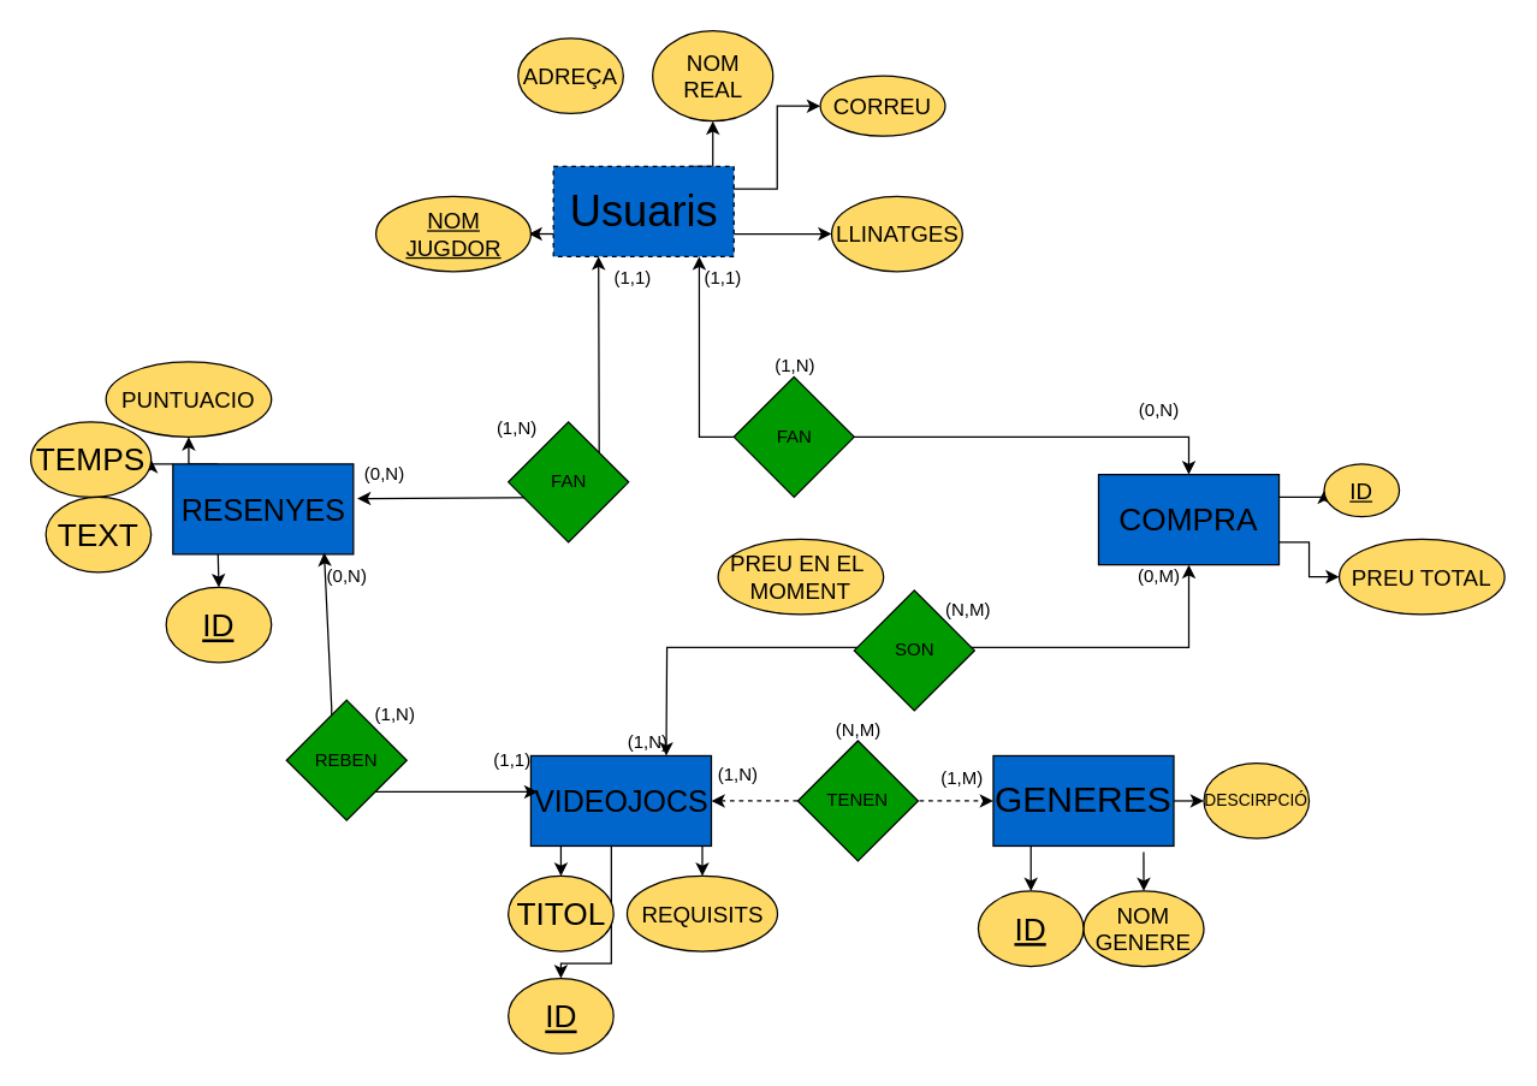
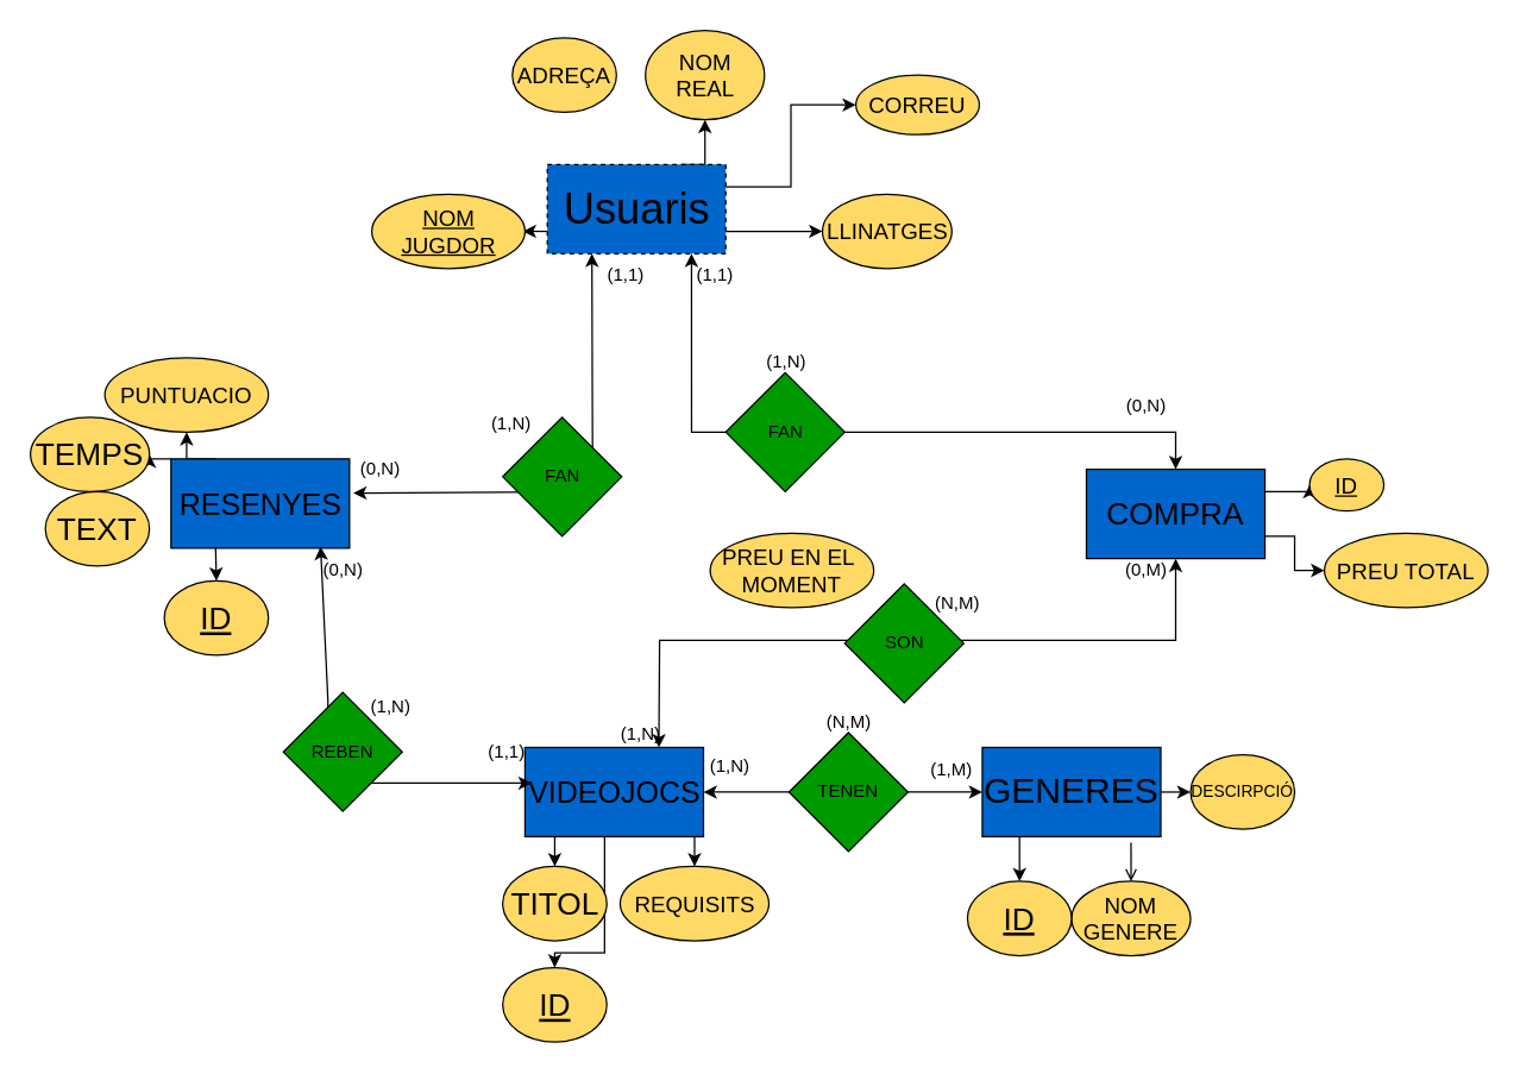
  <mxCell id="0" />
  <mxCell id="1" parent="0" />
  <mxCell id="2" style="edgeStyle=orthogonalEdgeStyle;rounded=0;orthogonalLoop=1;jettySize=auto;html=1;exitX=1;exitY=0.25;exitDx=0;exitDy=0;entryX=0;entryY=0.5;entryDx=0;entryDy=0;" edge="1" parent="1" source="6" target="19"><mxGeometry relative="1" as="geometry" /></mxCell>
  <mxCell id="3" style="edgeStyle=orthogonalEdgeStyle;rounded=0;orthogonalLoop=1;jettySize=auto;html=1;exitX=0.75;exitY=0;exitDx=0;exitDy=0;entryX=0.5;entryY=1;entryDx=0;entryDy=0;" edge="1" parent="1" source="6" target="15"><mxGeometry relative="1" as="geometry" /></mxCell>
  <mxCell id="4" style="edgeStyle=orthogonalEdgeStyle;rounded=0;orthogonalLoop=1;jettySize=auto;html=1;exitX=0;exitY=0.75;exitDx=0;exitDy=0;entryX=1;entryY=0.5;entryDx=0;entryDy=0;" edge="1" parent="1" source="6"><mxGeometry relative="1" as="geometry"><mxPoint x="351" y="155" as="targetPoint" /><Array as="points"><mxPoint x="360" y="155" /><mxPoint x="360" y="155" /></Array></mxGeometry></mxCell>
  <mxCell id="5" style="edgeStyle=orthogonalEdgeStyle;rounded=0;orthogonalLoop=1;jettySize=auto;html=1;exitX=1;exitY=0.75;exitDx=0;exitDy=0;" edge="1" parent="1" source="6" target="17"><mxGeometry relative="1" as="geometry" /></mxCell>
  <mxCell id="6" value="&lt;font style=&quot;font-size: 29px;&quot;&gt;Usuaris&lt;/font&gt;" style="rounded=0;whiteSpace=wrap;html=1;strokeColor=#000000;fillColor=#0066CC;dashed=1;" vertex="1" parent="1"><mxGeometry x="367.5" y="110" width="120" height="60" as="geometry" /></mxCell>
  <mxCell id="7" style="edgeStyle=orthogonalEdgeStyle;rounded=0;orthogonalLoop=1;jettySize=auto;html=1;exitX=0.25;exitY=1;exitDx=0;exitDy=0;entryX=0.5;entryY=0;entryDx=0;entryDy=0;" edge="1" parent="1" source="10" target="20"><mxGeometry relative="1" as="geometry" /></mxCell>
  <mxCell id="8" style="edgeStyle=orthogonalEdgeStyle;rounded=0;orthogonalLoop=1;jettySize=auto;html=1;exitX=0.446;exitY=1;exitDx=0;exitDy=0;entryX=0.5;entryY=0;entryDx=0;entryDy=0;exitPerimeter=0;" edge="1" parent="1" source="10" target="22"><mxGeometry relative="1" as="geometry"><Array as="points"><mxPoint x="406" y="640" /><mxPoint x="373" y="640" /></Array></mxGeometry></mxCell>
  <mxCell id="9" style="edgeStyle=orthogonalEdgeStyle;rounded=0;orthogonalLoop=1;jettySize=auto;html=1;exitX=1;exitY=1;exitDx=0;exitDy=0;entryX=0.5;entryY=0;entryDx=0;entryDy=0;" edge="1" parent="1" source="10" target="21"><mxGeometry relative="1" as="geometry" /></mxCell>
  <mxCell id="10" value="&lt;font style=&quot;font-size: 20px;&quot;&gt;VIDEOJOCS&lt;/font&gt;" style="rounded=0;whiteSpace=wrap;html=1;strokeColor=#000000;fillColor=#0066CC;" vertex="1" parent="1"><mxGeometry x="352.5" y="502" width="120" height="60" as="geometry" /></mxCell>
  <mxCell id="11" style="edgeStyle=orthogonalEdgeStyle;rounded=0;orthogonalLoop=1;jettySize=auto;html=1;exitX=0.25;exitY=1;exitDx=0;exitDy=0;entryX=0.5;entryY=0;entryDx=0;entryDy=0;" edge="1" parent="1" source="14" target="24"><mxGeometry relative="1" as="geometry" /></mxCell>
- <mxCell id="12" style="edgeStyle=orthogonalEdgeStyle;rounded=0;orthogonalLoop=1;jettySize=auto;html=1;exitX=0.833;exitY=1.067;exitDx=0;exitDy=0;exitPerimeter=0;" edge="1" parent="1" source="14" target="23"><mxGeometry relative="1" as="geometry" /></mxCell>
+ <mxCell id="12" style="edgeStyle=orthogonalEdgeStyle;rounded=0;orthogonalLoop=1;jettySize=auto;html=1;exitX=0.833;exitY=1.067;exitDx=0;exitDy=0;exitPerimeter=0;endArrow=open;" edge="1" parent="1" source="14" target="23"><mxGeometry relative="1" as="geometry" /></mxCell>
  <mxCell id="13" style="edgeStyle=orthogonalEdgeStyle;rounded=0;orthogonalLoop=1;jettySize=auto;html=1;exitX=1;exitY=0.5;exitDx=0;exitDy=0;entryX=0;entryY=0.5;entryDx=0;entryDy=0;" edge="1" parent="1" source="14" target="25"><mxGeometry relative="1" as="geometry" /></mxCell>
  <mxCell id="14" value="&lt;font style=&quot;font-size: 24px;&quot;&gt;GENERES&lt;/font&gt;" style="rounded=0;whiteSpace=wrap;html=1;strokeColor=#000000;fillColor=#0066CC;" vertex="1" parent="1"><mxGeometry x="660" y="502" width="120" height="60" as="geometry" /></mxCell>
  <mxCell id="15" value="&lt;font style=&quot;color: rgb(0, 0, 0); font-size: 15px;&quot;&gt;NOM&lt;/font&gt;&lt;div&gt;&lt;font style=&quot;color: rgb(0, 0, 0); font-size: 15px;&quot;&gt;REAL&lt;/font&gt;&lt;/div&gt;" style="ellipse;whiteSpace=wrap;html=1;strokeColor=#000000;fillColor=#FFD966;" vertex="1" parent="1"><mxGeometry x="433.5" y="20" width="80" height="60" as="geometry" /></mxCell>
  <mxCell id="16" value="&lt;font style=&quot;color: rgb(0, 0, 0); font-size: 15px;&quot;&gt;&lt;u&gt;NOM&lt;/u&gt;&lt;/font&gt;&lt;div&gt;&lt;font style=&quot;color: rgb(0, 0, 0); font-size: 15px;&quot;&gt;&lt;u&gt;JUGDOR&lt;/u&gt;&lt;/font&gt;&lt;/div&gt;" style="ellipse;whiteSpace=wrap;html=1;strokeColor=#000000;fillColor=#FFD966;" vertex="1" parent="1"><mxGeometry x="249.5" y="130" width="103" height="50" as="geometry" /></mxCell>
  <mxCell id="17" value="&lt;font style=&quot;color: rgb(0, 0, 0); font-size: 15px;&quot;&gt;LLINATGES&lt;/font&gt;" style="ellipse;whiteSpace=wrap;html=1;strokeColor=#000000;fillColor=#FFD966;" vertex="1" parent="1"><mxGeometry x="552.5" y="130" width="87" height="50" as="geometry" /></mxCell>
  <mxCell id="18" value="&lt;font style=&quot;color: rgb(0, 0, 0); font-size: 15px;&quot;&gt;ADREÇA&lt;/font&gt;" style="ellipse;whiteSpace=wrap;html=1;strokeColor=#000000;fillColor=#FFD966;" vertex="1" parent="1"><mxGeometry x="344" y="25" width="70" height="50" as="geometry" /></mxCell>
- <mxCell id="19" value="&lt;font style=&quot;color: rgb(0, 0, 0); font-size: 15px;&quot;&gt;CORREU&lt;/font&gt;" style="ellipse;whiteSpace=wrap;html=1;strokeColor=#000000;fillColor=#FFD966;" vertex="1" parent="1"><mxGeometry x="545" y="50" width="83" height="40" as="geometry" /></mxCell>
+ <mxCell id="19" value="&lt;font style=&quot;color: rgb(0, 0, 0); font-size: 15px;&quot;&gt;CORREU&lt;/font&gt;" style="ellipse;whiteSpace=wrap;html=1;strokeColor=#000000;fillColor=#FFD966;" vertex="1" parent="1"><mxGeometry x="575" y="50" width="83" height="40" as="geometry" /></mxCell>
  <mxCell id="20" value="&lt;font style=&quot;font-size: 21px; color: rgb(0, 0, 0);&quot;&gt;TITOL&lt;/font&gt;" style="ellipse;whiteSpace=wrap;html=1;strokeColor=#000000;fillColor=#FFD966;" vertex="1" parent="1"><mxGeometry x="337.5" y="582" width="70" height="50" as="geometry" /></mxCell>
  <mxCell id="21" value="&lt;font style=&quot;color: rgb(0, 0, 0); font-size: 15px;&quot;&gt;REQUISITS&lt;/font&gt;" style="ellipse;whiteSpace=wrap;html=1;strokeColor=#000000;fillColor=#FFD966;" vertex="1" parent="1"><mxGeometry x="416.5" y="582" width="100" height="50" as="geometry" /></mxCell>
  <mxCell id="22" value="&lt;font style=&quot;font-size: 21px; color: rgb(0, 0, 0);&quot;&gt;&lt;u&gt;ID&lt;/u&gt;&lt;/font&gt;" style="ellipse;whiteSpace=wrap;html=1;strokeColor=#000000;fillColor=#FFD966;" vertex="1" parent="1"><mxGeometry x="337.5" y="650" width="70" height="50" as="geometry" /></mxCell>
  <mxCell id="23" value="&lt;font style=&quot;color: rgb(0, 0, 0); font-size: 15px;&quot;&gt;NOM&lt;/font&gt;&lt;div&gt;&lt;font style=&quot;color: rgb(0, 0, 0); font-size: 15px;&quot;&gt;GENERE&lt;/font&gt;&lt;/div&gt;" style="ellipse;whiteSpace=wrap;html=1;strokeColor=#000000;fillColor=#FFD966;" vertex="1" parent="1"><mxGeometry x="720" y="592" width="80" height="50" as="geometry" /></mxCell>
  <mxCell id="24" value="&lt;font style=&quot;font-size: 21px; color: rgb(0, 0, 0);&quot;&gt;&lt;u&gt;ID&lt;/u&gt;&lt;/font&gt;" style="ellipse;whiteSpace=wrap;html=1;strokeColor=#000000;fillColor=#FFD966;" vertex="1" parent="1"><mxGeometry x="650" y="592" width="70" height="50" as="geometry" /></mxCell>
  <mxCell id="25" value="&lt;font style=&quot;color: rgb(0, 0, 0); font-size: 11px;&quot;&gt;DESCIRPCIÓ&lt;/font&gt;" style="ellipse;whiteSpace=wrap;html=1;strokeColor=#000000;fillColor=#FFD966;" vertex="1" parent="1"><mxGeometry x="800" y="507" width="70" height="50" as="geometry" /></mxCell>
- <mxCell id="26" value="" style="endArrow=classic;startArrow=classic;html=1;rounded=0;exitX=1;exitY=0.5;exitDx=0;exitDy=0;entryX=0;entryY=0.5;entryDx=0;entryDy=0;dashed=1;" edge="1" parent="1" source="10" target="14"><mxGeometry width="50" height="50" relative="1" as="geometry"><mxPoint x="560" y="557" as="sourcePoint" /><mxPoint x="610" y="507" as="targetPoint" /></mxGeometry></mxCell>
+ <mxCell id="26" value="" style="endArrow=classic;startArrow=classic;html=1;rounded=0;exitX=1;exitY=0.5;exitDx=0;exitDy=0;entryX=0;entryY=0.5;entryDx=0;entryDy=0;" edge="1" parent="1" source="10" target="14"><mxGeometry width="50" height="50" relative="1" as="geometry"><mxPoint x="560" y="557" as="sourcePoint" /><mxPoint x="610" y="507" as="targetPoint" /></mxGeometry></mxCell>
  <mxCell id="27" value="TENEN" style="rhombus;whiteSpace=wrap;html=1;fillColor=#009900;" vertex="1" parent="1"><mxGeometry x="530" y="492" width="80" height="80" as="geometry" /></mxCell>
  <mxCell id="28" value="(1,N)" style="text;html=1;align=center;verticalAlign=middle;resizable=0;points=[];autosize=1;strokeColor=none;fillColor=none;" vertex="1" parent="1"><mxGeometry x="465" y="500" width="50" height="30" as="geometry" /></mxCell>
  <mxCell id="29" value="(1,M)" style="text;html=1;align=center;verticalAlign=middle;resizable=0;points=[];autosize=1;strokeColor=none;fillColor=none;" vertex="1" parent="1"><mxGeometry x="614" y="502" width="50" height="30" as="geometry" /></mxCell>
  <mxCell id="30" value="(N,M)" style="text;html=1;align=center;verticalAlign=middle;resizable=0;points=[];autosize=1;strokeColor=none;fillColor=none;" vertex="1" parent="1"><mxGeometry x="545" y="470" width="50" height="30" as="geometry" /></mxCell>
  <mxCell id="31" style="edgeStyle=orthogonalEdgeStyle;rounded=0;orthogonalLoop=1;jettySize=auto;html=1;exitX=0.25;exitY=1;exitDx=0;exitDy=0;entryX=0.5;entryY=0;entryDx=0;entryDy=0;" edge="1" parent="1" source="34" target="35"><mxGeometry relative="1" as="geometry" /></mxCell>
  <mxCell id="32" style="edgeStyle=orthogonalEdgeStyle;rounded=0;orthogonalLoop=1;jettySize=auto;html=1;exitX=0;exitY=0;exitDx=0;exitDy=0;entryX=1;entryY=0.5;entryDx=0;entryDy=0;" edge="1" parent="1" source="34" target="37"><mxGeometry relative="1" as="geometry" /></mxCell>
  <mxCell id="33" style="edgeStyle=orthogonalEdgeStyle;rounded=0;orthogonalLoop=1;jettySize=auto;html=1;exitX=0.25;exitY=0;exitDx=0;exitDy=0;entryX=0.5;entryY=1;entryDx=0;entryDy=0;" edge="1" parent="1" source="34" target="38"><mxGeometry relative="1" as="geometry" /></mxCell>
  <mxCell id="34" value="&lt;font style=&quot;font-size: 20px;&quot;&gt;RESENYES&lt;/font&gt;" style="rounded=0;whiteSpace=wrap;html=1;strokeColor=#000000;fillColor=#0066CC;" vertex="1" parent="1"><mxGeometry x="114.5" y="308" width="120" height="60" as="geometry" /></mxCell>
  <mxCell id="35" value="&lt;font style=&quot;font-size: 21px; color: rgb(0, 0, 0);&quot;&gt;&lt;u&gt;ID&lt;/u&gt;&lt;/font&gt;" style="ellipse;whiteSpace=wrap;html=1;strokeColor=#000000;fillColor=#FFD966;" vertex="1" parent="1"><mxGeometry x="110" y="390" width="70" height="50" as="geometry" /></mxCell>
  <mxCell id="36" value="&lt;font style=&quot;font-size: 21px; color: rgb(0, 0, 0);&quot;&gt;TEXT&lt;/font&gt;" style="ellipse;whiteSpace=wrap;html=1;strokeColor=#000000;fillColor=#FFD966;" vertex="1" parent="1"><mxGeometry x="30" y="330" width="70" height="50" as="geometry" /></mxCell>
  <mxCell id="37" value="&lt;font style=&quot;font-size: 21px; color: rgb(0, 0, 0);&quot;&gt;TEMPS&lt;/font&gt;" style="ellipse;whiteSpace=wrap;html=1;strokeColor=#000000;fillColor=#FFD966;" vertex="1" parent="1"><mxGeometry x="20" y="280" width="80" height="50" as="geometry" /></mxCell>
  <mxCell id="38" value="&lt;font style=&quot;color: rgb(0, 0, 0); font-size: 15px;&quot;&gt;PUNTUACIO&lt;/font&gt;" style="ellipse;whiteSpace=wrap;html=1;strokeColor=#000000;fillColor=#FFD966;" vertex="1" parent="1"><mxGeometry x="70" y="240" width="110" height="50" as="geometry" /></mxCell>
  <mxCell id="39" value="" style="endArrow=classic;startArrow=classic;html=1;rounded=0;exitX=1.021;exitY=0.383;exitDx=0;exitDy=0;exitPerimeter=0;entryX=0.25;entryY=1;entryDx=0;entryDy=0;" edge="1" parent="1" source="34" target="6"><mxGeometry width="50" height="50" relative="1" as="geometry"><mxPoint x="286.5" y="320" as="sourcePoint" /><mxPoint x="336.5" y="270" as="targetPoint" /><Array as="points"><mxPoint x="398" y="330" /></Array></mxGeometry></mxCell>
  <mxCell id="40" value="FAN" style="rhombus;whiteSpace=wrap;html=1;fillColor=#009900;" vertex="1" parent="1"><mxGeometry x="337.5" y="280" width="80" height="80" as="geometry" /></mxCell>
  <mxCell id="41" value="" style="endArrow=classic;startArrow=classic;html=1;rounded=0;exitX=0.838;exitY=0.983;exitDx=0;exitDy=0;entryX=0.038;entryY=0.4;entryDx=0;entryDy=0;entryPerimeter=0;exitPerimeter=0;" edge="1" parent="1" source="34" target="10"><mxGeometry width="50" height="50" relative="1" as="geometry"><mxPoint x="270" y="440" as="sourcePoint" /><mxPoint x="320" y="390" as="targetPoint" /><Array as="points"><mxPoint x="220" y="470" /><mxPoint x="220" y="526" /><mxPoint x="280" y="526" /></Array></mxGeometry></mxCell>
  <mxCell id="42" value="REBEN" style="rhombus;whiteSpace=wrap;html=1;fillColor=#009900;" vertex="1" parent="1"><mxGeometry x="190" y="465" width="80" height="80" as="geometry" /></mxCell>
  <mxCell id="43" value="(0,N)" style="text;html=1;align=center;verticalAlign=middle;resizable=0;points=[];autosize=1;strokeColor=none;fillColor=none;" vertex="1" parent="1"><mxGeometry x="230" y="300" width="50" height="30" as="geometry" /></mxCell>
  <mxCell id="44" value="(1,1)" style="text;html=1;align=center;verticalAlign=middle;resizable=0;points=[];autosize=1;strokeColor=none;fillColor=none;" vertex="1" parent="1"><mxGeometry x="395" y="170" width="50" height="30" as="geometry" /></mxCell>
  <mxCell id="45" value="(1,N)" style="text;html=1;align=center;verticalAlign=middle;resizable=0;points=[];autosize=1;strokeColor=none;fillColor=none;" vertex="1" parent="1"><mxGeometry x="317.5" y="270" width="50" height="30" as="geometry" /></mxCell>
  <mxCell id="46" value="(0,N)" style="text;html=1;align=center;verticalAlign=middle;resizable=0;points=[];autosize=1;strokeColor=none;fillColor=none;" vertex="1" parent="1"><mxGeometry x="205" y="368" width="50" height="30" as="geometry" /></mxCell>
  <mxCell id="47" value="(1,1)" style="text;html=1;align=center;verticalAlign=middle;resizable=0;points=[];autosize=1;strokeColor=none;fillColor=none;" vertex="1" parent="1"><mxGeometry x="315" y="490" width="50" height="30" as="geometry" /></mxCell>
  <mxCell id="48" value="(1,N)" style="text;html=1;align=center;verticalAlign=middle;resizable=0;points=[];autosize=1;strokeColor=none;fillColor=none;" vertex="1" parent="1"><mxGeometry x="236.5" y="460" width="50" height="30" as="geometry" /></mxCell>
  <mxCell id="49" style="edgeStyle=orthogonalEdgeStyle;rounded=0;orthogonalLoop=1;jettySize=auto;html=1;exitX=1;exitY=0.25;exitDx=0;exitDy=0;entryX=0;entryY=0.5;entryDx=0;entryDy=0;" edge="1" parent="1" source="51" target="63"><mxGeometry relative="1" as="geometry" /></mxCell>
  <mxCell id="50" style="edgeStyle=orthogonalEdgeStyle;rounded=0;orthogonalLoop=1;jettySize=auto;html=1;exitX=1;exitY=0.75;exitDx=0;exitDy=0;entryX=0;entryY=0.5;entryDx=0;entryDy=0;" edge="1" parent="1" source="51" target="64"><mxGeometry relative="1" as="geometry" /></mxCell>
  <mxCell id="51" value="&lt;font style=&quot;font-size: 21px;&quot;&gt;COMPRA&lt;/font&gt;" style="rounded=0;whiteSpace=wrap;html=1;strokeColor=#000000;fillColor=#0066CC;" vertex="1" parent="1"><mxGeometry x="730" y="315" width="120" height="60" as="geometry" /></mxCell>
  <mxCell id="52" value="" style="endArrow=classic;startArrow=classic;html=1;rounded=0;exitX=0.808;exitY=1;exitDx=0;exitDy=0;exitPerimeter=0;entryX=0.5;entryY=0;entryDx=0;entryDy=0;" edge="1" parent="1" source="6" target="51"><mxGeometry width="50" height="50" relative="1" as="geometry"><mxPoint x="587" y="308" as="sourcePoint" /><mxPoint x="733.5" y="285" as="targetPoint" /><Array as="points"><mxPoint x="464.5" y="290" /><mxPoint x="790" y="290" /></Array></mxGeometry></mxCell>
  <mxCell id="53" value="FAN" style="rhombus;whiteSpace=wrap;html=1;fillColor=#009900;" vertex="1" parent="1"><mxGeometry x="487.5" y="250" width="80" height="80" as="geometry" /></mxCell>
  <mxCell id="54" value="" style="endArrow=classic;startArrow=classic;html=1;rounded=0;exitX=0.75;exitY=0;exitDx=0;exitDy=0;entryX=0.5;entryY=1;entryDx=0;entryDy=0;" edge="1" parent="1" source="10" target="51"><mxGeometry width="50" height="50" relative="1" as="geometry"><mxPoint x="441.5" y="480" as="sourcePoint" /><mxPoint x="491.5" y="430" as="targetPoint" /><Array as="points"><mxPoint x="443" y="430" /><mxPoint x="790" y="430" /></Array></mxGeometry></mxCell>
  <mxCell id="55" value="(1,N)" style="text;html=1;align=center;verticalAlign=middle;resizable=0;points=[];autosize=1;strokeColor=none;fillColor=none;" vertex="1" parent="1"><mxGeometry x="405" y="478" width="50" height="30" as="geometry" /></mxCell>
  <mxCell id="56" value="(0,M)" style="text;html=1;align=center;verticalAlign=middle;resizable=0;points=[];autosize=1;strokeColor=none;fillColor=none;" vertex="1" parent="1"><mxGeometry x="745" y="368" width="50" height="30" as="geometry" /></mxCell>
  <mxCell id="57" value="SON" style="rhombus;whiteSpace=wrap;html=1;fillColor=#009900;" vertex="1" parent="1"><mxGeometry x="567.5" y="392" width="80" height="80" as="geometry" /></mxCell>
  <mxCell id="58" value="(N,M)" style="text;html=1;align=center;verticalAlign=middle;resizable=0;points=[];autosize=1;strokeColor=none;fillColor=none;" vertex="1" parent="1"><mxGeometry x="617.5" y="390" width="50" height="30" as="geometry" /></mxCell>
  <mxCell id="59" value="(1,1)" style="text;html=1;align=center;verticalAlign=middle;resizable=0;points=[];autosize=1;strokeColor=none;fillColor=none;" vertex="1" parent="1"><mxGeometry x="455" y="170" width="50" height="30" as="geometry" /></mxCell>
  <mxCell id="60" value="(0,N)" style="text;html=1;align=center;verticalAlign=middle;resizable=0;points=[];autosize=1;strokeColor=none;fillColor=none;" vertex="1" parent="1"><mxGeometry x="745" y="258" width="50" height="30" as="geometry" /></mxCell>
  <mxCell id="61" value="(1,N)" style="text;html=1;align=center;verticalAlign=middle;resizable=0;points=[];autosize=1;strokeColor=none;fillColor=none;" vertex="1" parent="1"><mxGeometry x="502.5" y="228" width="50" height="30" as="geometry" /></mxCell>
  <mxCell id="62" value="&lt;font style=&quot;color: rgb(0, 0, 0); font-size: 15px;&quot;&gt;PREU EN EL&amp;nbsp;&lt;/font&gt;&lt;div&gt;&lt;font style=&quot;color: rgb(0, 0, 0); font-size: 15px;&quot;&gt;MOMENT&lt;/font&gt;&lt;/div&gt;" style="ellipse;whiteSpace=wrap;html=1;strokeColor=#000000;fillColor=#FFD966;" vertex="1" parent="1"><mxGeometry x="477" y="358" width="110" height="50" as="geometry" /></mxCell>
  <mxCell id="63" value="&lt;font style=&quot;color: rgb(0, 0, 0); font-size: 15px;&quot;&gt;&lt;u&gt;ID&lt;/u&gt;&lt;/font&gt;" style="ellipse;whiteSpace=wrap;html=1;strokeColor=#000000;fillColor=#FFD966;" vertex="1" parent="1"><mxGeometry x="880" y="308" width="50" height="35" as="geometry" /></mxCell>
  <mxCell id="64" value="&lt;font style=&quot;color: rgb(0, 0, 0); font-size: 15px;&quot;&gt;PREU TOTAL&lt;/font&gt;" style="ellipse;whiteSpace=wrap;html=1;strokeColor=#000000;fillColor=#FFD966;" vertex="1" parent="1"><mxGeometry x="890" y="358" width="110" height="50" as="geometry" /></mxCell>
